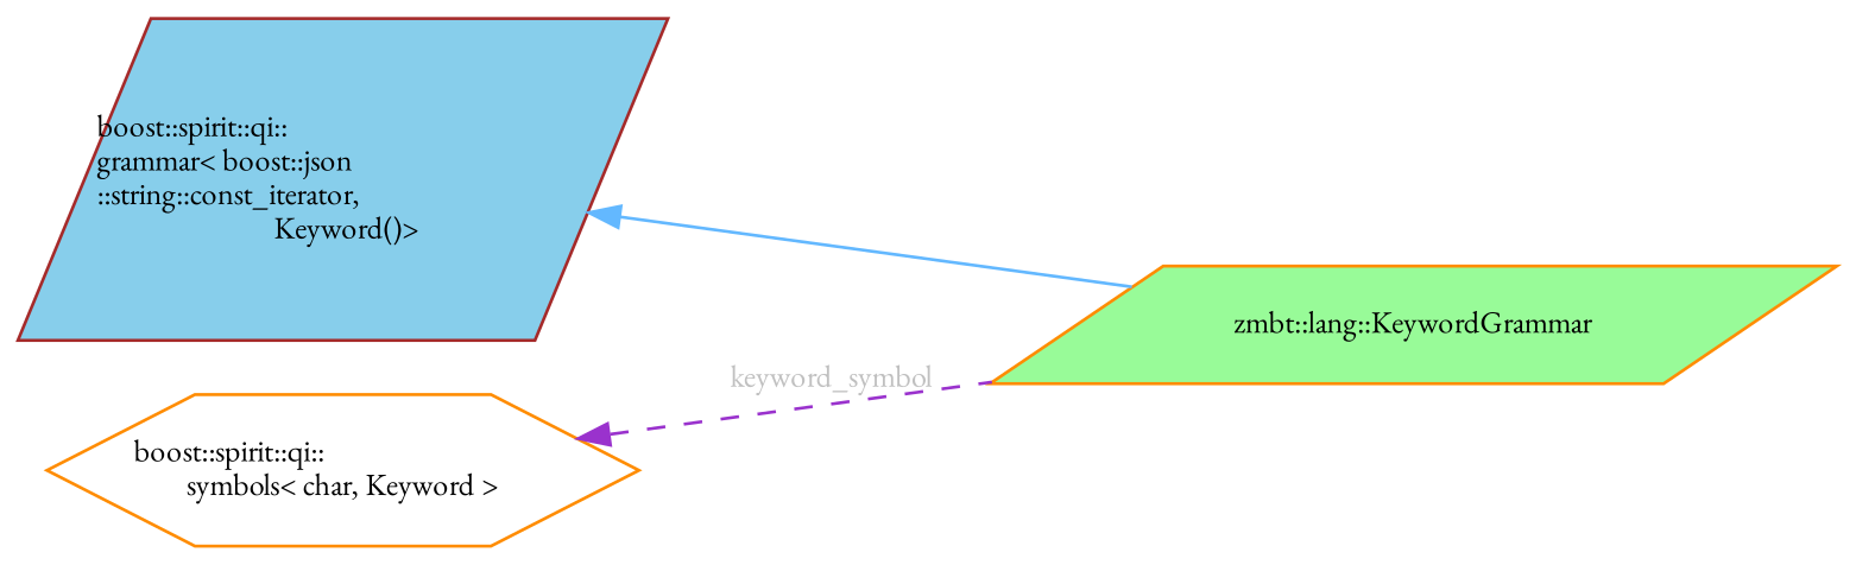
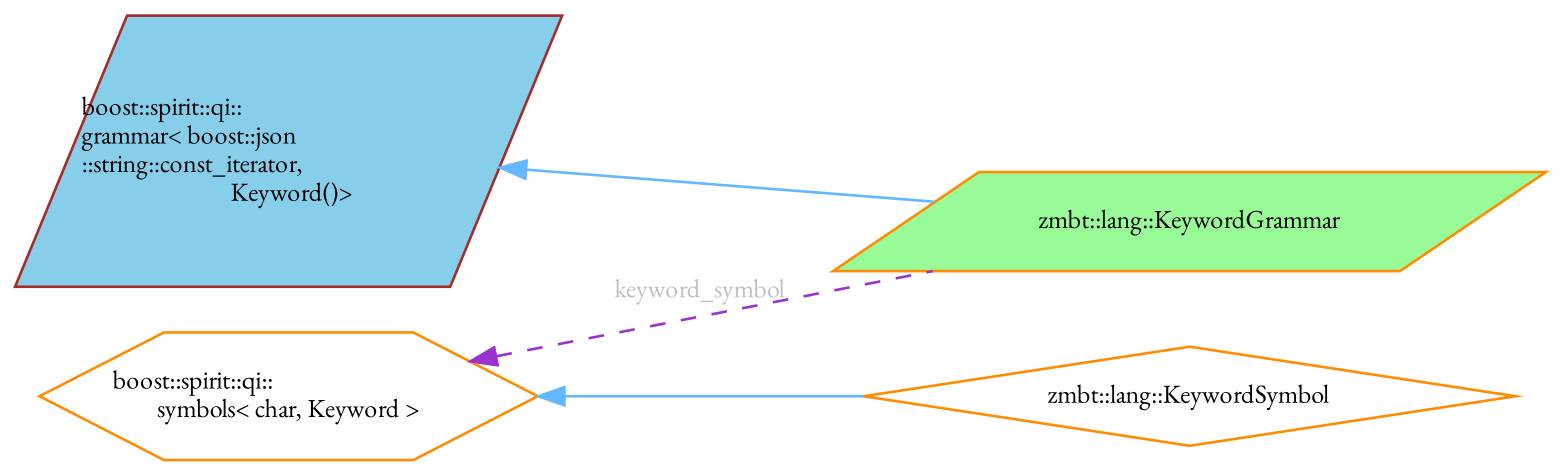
  digraph {
    fontname="EB Garamond"
    rankdir=LR
    node [color=darkorange fillcolor=white fontname="EB Garamond" fontsize=10 shape=parallelogram style=filled]
    edge [color=steelblue1 dir=back fontname="EB Garamond" fontsize=10 labelfontname=Helvetica labelfontsize=10 style=solid]
    n1 [fillcolor=palegreen fontcolor=black height=0.2 label="zmbt::lang::KeywordGrammar" width=0.4]
    n2 [color=brown fillcolor=skyblue height=0.2 label="boost::spirit::qi::\lgrammar\< boost::json\l::string::const_iterator,\l Keyword()\>" width=0.4]
+   n3 [height=0.2 label="zmbt::lang::KeywordSymbol" shape=diamond width=0.4]
    n4 [height=0.2 label="boost::spirit::qi::\lsymbols\< char, Keyword \>" shape=hexagon width=0.4]
    n2 -> n1
    n4 -> n1 [color=darkorchid3 fontcolor=grey label=" keyword_symbol" style=dashed]
+   n4 -> n3
  }
